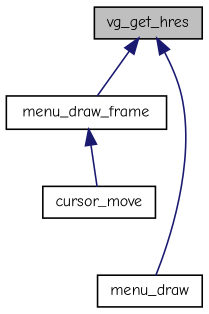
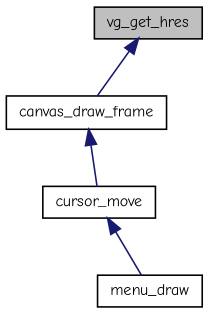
  digraph {
    fontname="Comic Neue"
    rankdir=TB
    node [color=black fillcolor=white fontname="Comic Neue" fontsize=10 shape=record style=filled]
    edge [color=midnightblue dir=back fontname="Comic Neue" fontsize=10 labelfontname=Helvetica labelfontsize=10 style=solid]
    n1 [fillcolor=grey75 fontcolor=black height=0.2 label=vg_get_hres width=0.4]
-   n2 [height=0.2 label=menu_draw_frame width=0.4]
+   n2 [height=0.2 label=canvas_draw_frame width=0.4]
    n3 [height=0.2 label=menu_draw width=0.4]
    n4 [height=0.2 label=cursor_move width=0.4]
    n1 -> n2
-   n1 -> n3
+   n4 -> n3
    n2 -> n4
  }
